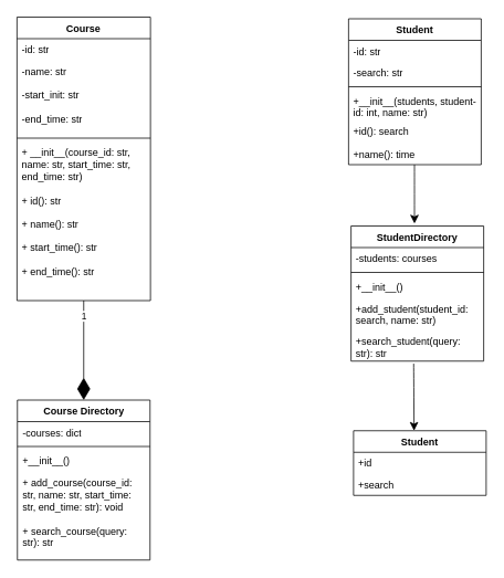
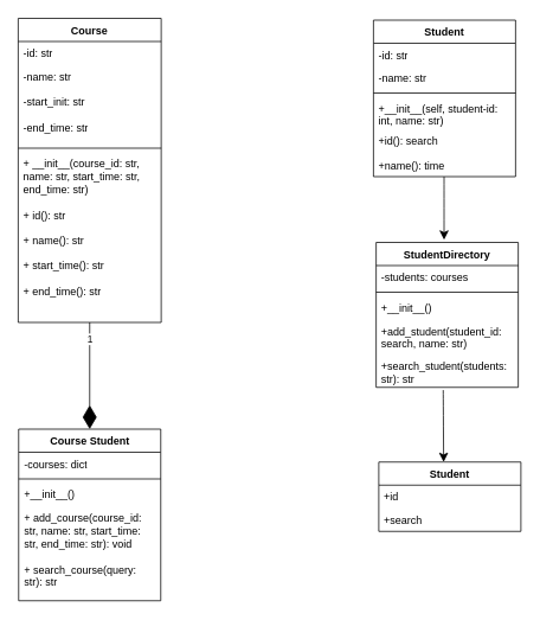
  <mxCell id="0" />
  <mxCell id="1" parent="0" />
  <mxCell id="2" value="Student" style="swimlane;fontStyle=1;align=center;verticalAlign=top;childLayout=stackLayout;horizontal=1;startSize=26;horizontalStack=0;resizeParent=1;resizeParentMax=0;resizeLast=0;collapsible=1;marginBottom=0;whiteSpace=wrap;html=1;" parent="1" vertex="1"><mxGeometry x="420" y="22" width="160" height="176" as="geometry" /></mxCell>
  <mxCell id="3" value="-id: str&lt;div&gt;&lt;br&gt;&lt;/div&gt;" style="text;strokeColor=none;fillColor=none;align=left;verticalAlign=top;spacingLeft=4;spacingRight=4;overflow=hidden;rotatable=0;points=[[0,0.5],[1,0.5]];portConstraint=eastwest;whiteSpace=wrap;html=1;" parent="2" vertex="1"><mxGeometry y="26" width="160" height="26" as="geometry" /></mxCell>
- <mxCell id="4" value="-search: str" style="text;strokeColor=none;fillColor=none;align=left;verticalAlign=top;spacingLeft=4;spacingRight=4;overflow=hidden;rotatable=0;points=[[0,0.5],[1,0.5]];portConstraint=eastwest;whiteSpace=wrap;html=1;" parent="2" vertex="1"><mxGeometry y="52" width="160" height="26" as="geometry" /></mxCell>
+ <mxCell id="4" value="-name: str" style="text;strokeColor=none;fillColor=none;align=left;verticalAlign=top;spacingLeft=4;spacingRight=4;overflow=hidden;rotatable=0;points=[[0,0.5],[1,0.5]];portConstraint=eastwest;whiteSpace=wrap;html=1;" parent="2" vertex="1"><mxGeometry y="52" width="160" height="26" as="geometry" /></mxCell>
  <mxCell id="5" value="" style="line;strokeWidth=1;fillColor=none;align=left;verticalAlign=middle;spacingTop=-1;spacingLeft=3;spacingRight=3;rotatable=0;labelPosition=right;points=[];portConstraint=eastwest;strokeColor=inherit;" parent="2" vertex="1"><mxGeometry y="78" width="160" height="8" as="geometry" /></mxCell>
- <mxCell id="6" value="+__init__(students, student-id: int, name: str)" style="text;strokeColor=none;fillColor=none;align=left;verticalAlign=top;spacingLeft=4;spacingRight=4;overflow=hidden;rotatable=0;points=[[0,0.5],[1,0.5]];portConstraint=eastwest;whiteSpace=wrap;html=1;" parent="2" vertex="1"><mxGeometry y="86" width="160" height="37" as="geometry" /></mxCell>
+ <mxCell id="6" value="+__init__(self, student-id: int, name: str)" style="text;strokeColor=none;fillColor=none;align=left;verticalAlign=top;spacingLeft=4;spacingRight=4;overflow=hidden;rotatable=0;points=[[0,0.5],[1,0.5]];portConstraint=eastwest;whiteSpace=wrap;html=1;" parent="2" vertex="1"><mxGeometry y="86" width="160" height="37" as="geometry" /></mxCell>
  <mxCell id="7" value="+id(): search" style="text;strokeColor=none;fillColor=none;align=left;verticalAlign=top;spacingLeft=4;spacingRight=4;overflow=hidden;rotatable=0;points=[[0,0.5],[1,0.5]];portConstraint=eastwest;whiteSpace=wrap;html=1;" parent="2" vertex="1"><mxGeometry y="123" width="160" height="27" as="geometry" /></mxCell>
  <mxCell id="8" value="+name(): time" style="text;strokeColor=none;fillColor=none;align=left;verticalAlign=top;spacingLeft=4;spacingRight=4;overflow=hidden;rotatable=0;points=[[0,0.5],[1,0.5]];portConstraint=eastwest;whiteSpace=wrap;html=1;" parent="2" vertex="1"><mxGeometry y="150" width="160" height="26" as="geometry" /></mxCell>
  <mxCell id="9" style="edgeStyle=none;curved=1;rounded=0;orthogonalLoop=1;jettySize=auto;html=1;fontSize=12;startSize=8;endSize=8;" parent="1" edge="1"><mxGeometry relative="1" as="geometry"><mxPoint x="499.5" y="269" as="targetPoint" /><mxPoint x="499.5" y="198" as="sourcePoint" /></mxGeometry></mxCell>
  <mxCell id="10" value="StudentDirectory" style="swimlane;fontStyle=1;align=center;verticalAlign=top;childLayout=stackLayout;horizontal=1;startSize=26;horizontalStack=0;resizeParent=1;resizeParentMax=0;resizeLast=0;collapsible=1;marginBottom=0;whiteSpace=wrap;html=1;" parent="1" vertex="1"><mxGeometry x="423" y="272" width="160" height="163" as="geometry" /></mxCell>
  <mxCell id="11" value="&lt;div&gt;-students: courses&lt;/div&gt;" style="text;strokeColor=none;fillColor=none;align=left;verticalAlign=top;spacingLeft=4;spacingRight=4;overflow=hidden;rotatable=0;points=[[0,0.5],[1,0.5]];portConstraint=eastwest;whiteSpace=wrap;html=1;" parent="10" vertex="1"><mxGeometry y="26" width="160" height="26" as="geometry" /></mxCell>
  <mxCell id="12" value="" style="line;strokeWidth=1;fillColor=none;align=left;verticalAlign=middle;spacingTop=-1;spacingLeft=3;spacingRight=3;rotatable=0;labelPosition=right;points=[];portConstraint=eastwest;strokeColor=inherit;" parent="10" vertex="1"><mxGeometry y="52" width="160" height="8" as="geometry" /></mxCell>
  <mxCell id="13" value="+__init__()" style="text;strokeColor=none;fillColor=none;align=left;verticalAlign=top;spacingLeft=4;spacingRight=4;overflow=hidden;rotatable=0;points=[[0,0.5],[1,0.5]];portConstraint=eastwest;whiteSpace=wrap;html=1;" parent="10" vertex="1"><mxGeometry y="60" width="160" height="27" as="geometry" /></mxCell>
  <mxCell id="14" value="+add_student(student_id: search, name: str)" style="text;strokeColor=none;fillColor=none;align=left;verticalAlign=top;spacingLeft=4;spacingRight=4;overflow=hidden;rotatable=0;points=[[0,0.5],[1,0.5]];portConstraint=eastwest;whiteSpace=wrap;html=1;" parent="10" vertex="1"><mxGeometry y="87" width="160" height="39" as="geometry" /></mxCell>
- <mxCell id="15" value="+search_student(query: str): str" style="text;strokeColor=none;fillColor=none;align=left;verticalAlign=top;spacingLeft=4;spacingRight=4;overflow=hidden;rotatable=0;points=[[0,0.5],[1,0.5]];portConstraint=eastwest;whiteSpace=wrap;html=1;" parent="10" vertex="1"><mxGeometry y="126" width="160" height="37" as="geometry" /></mxCell>
+ <mxCell id="15" value="+search_student(students: str): str" style="text;strokeColor=none;fillColor=none;align=left;verticalAlign=top;spacingLeft=4;spacingRight=4;overflow=hidden;rotatable=0;points=[[0,0.5],[1,0.5]];portConstraint=eastwest;whiteSpace=wrap;html=1;" parent="10" vertex="1"><mxGeometry y="126" width="160" height="37" as="geometry" /></mxCell>
  <mxCell id="16" style="edgeStyle=none;curved=1;rounded=0;orthogonalLoop=1;jettySize=auto;html=1;fontSize=12;startSize=8;endSize=8;" parent="1" edge="1"><mxGeometry relative="1" as="geometry"><mxPoint x="499" y="519" as="targetPoint" /><mxPoint x="498.546" y="438" as="sourcePoint" /></mxGeometry></mxCell>
  <mxCell id="17" value="Student" style="swimlane;fontStyle=1;align=center;verticalAlign=top;childLayout=stackLayout;horizontal=1;startSize=26;horizontalStack=0;resizeParent=1;resizeParentMax=0;resizeLast=0;collapsible=1;marginBottom=0;whiteSpace=wrap;html=1;" parent="1" vertex="1"><mxGeometry x="426" y="519" width="160" height="78" as="geometry" /></mxCell>
  <mxCell id="18" value="+id&lt;div&gt;&lt;br&gt;&lt;/div&gt;" style="text;strokeColor=none;fillColor=none;align=left;verticalAlign=top;spacingLeft=4;spacingRight=4;overflow=hidden;rotatable=0;points=[[0,0.5],[1,0.5]];portConstraint=eastwest;whiteSpace=wrap;html=1;" parent="17" vertex="1"><mxGeometry y="26" width="160" height="26" as="geometry" /></mxCell>
  <mxCell id="19" value="&lt;div&gt;+search&lt;/div&gt;" style="text;strokeColor=none;fillColor=none;align=left;verticalAlign=top;spacingLeft=4;spacingRight=4;overflow=hidden;rotatable=0;points=[[0,0.5],[1,0.5]];portConstraint=eastwest;whiteSpace=wrap;html=1;" parent="17" vertex="1"><mxGeometry y="52" width="160" height="26" as="geometry" /></mxCell>
  <mxCell id="20" value="Course" style="swimlane;fontStyle=1;align=center;verticalAlign=top;childLayout=stackLayout;horizontal=1;startSize=26;horizontalStack=0;resizeParent=1;resizeParentMax=0;resizeLast=0;collapsible=1;marginBottom=0;whiteSpace=wrap;html=1;" vertex="1" parent="1"><mxGeometry x="20" y="20" width="161" height="342" as="geometry" /></mxCell>
  <mxCell id="21" value="-id: str&lt;div&gt;&lt;br&gt;&lt;/div&gt;" style="text;strokeColor=none;fillColor=none;align=left;verticalAlign=top;spacingLeft=4;spacingRight=4;overflow=hidden;rotatable=0;points=[[0,0.5],[1,0.5]];portConstraint=eastwest;whiteSpace=wrap;html=1;" vertex="1" parent="20"><mxGeometry y="26" width="161" height="26" as="geometry" /></mxCell>
  <mxCell id="22" value="-name: str&lt;div&gt;&lt;br&gt;&lt;/div&gt;&lt;div&gt;-start_init: str&lt;/div&gt;&lt;div&gt;&lt;br&gt;&lt;/div&gt;&lt;div&gt;-end_time: str&lt;/div&gt;" style="text;strokeColor=none;fillColor=none;align=left;verticalAlign=top;spacingLeft=4;spacingRight=4;overflow=hidden;rotatable=0;points=[[0,0.5],[1,0.5]];portConstraint=eastwest;whiteSpace=wrap;html=1;" vertex="1" parent="20"><mxGeometry y="52" width="161" height="90" as="geometry" /></mxCell>
  <mxCell id="23" value="" style="line;strokeWidth=1;fillColor=none;align=left;verticalAlign=middle;spacingTop=-1;spacingLeft=3;spacingRight=3;rotatable=0;labelPosition=right;points=[];portConstraint=eastwest;strokeColor=inherit;" vertex="1" parent="20"><mxGeometry y="142" width="161" height="8" as="geometry" /></mxCell>
  <mxCell id="24" value="&lt;div&gt;+ __init__(course_id: str, name: str, start_time: str, end_time: str)&lt;/div&gt;&lt;div&gt;&lt;br&gt;&lt;/div&gt;&lt;div&gt;+ id(): str&lt;/div&gt;&lt;div&gt;&lt;span style=&quot;background-color: initial;&quot;&gt;&lt;br&gt;&lt;/span&gt;&lt;/div&gt;&lt;div&gt;&lt;span style=&quot;background-color: initial;&quot;&gt;+ name(): str&lt;/span&gt;&lt;/div&gt;&lt;div&gt;&lt;span style=&quot;background-color: initial;&quot;&gt;&lt;br&gt;&lt;/span&gt;&lt;/div&gt;&lt;div&gt;+ start_time(): str&lt;/div&gt;&lt;div&gt;&lt;br&gt;&lt;/div&gt;&lt;div&gt;+ end_time(): str&lt;/div&gt;" style="text;strokeColor=none;fillColor=none;align=left;verticalAlign=top;spacingLeft=4;spacingRight=4;overflow=hidden;rotatable=0;points=[[0,0.5],[1,0.5]];portConstraint=eastwest;whiteSpace=wrap;html=1;" vertex="1" parent="20"><mxGeometry y="150" width="161" height="192" as="geometry" /></mxCell>
- <mxCell id="25" value="Course Directory" style="swimlane;fontStyle=1;align=center;verticalAlign=top;childLayout=stackLayout;horizontal=1;startSize=26;horizontalStack=0;resizeParent=1;resizeParentMax=0;resizeLast=0;collapsible=1;marginBottom=0;whiteSpace=wrap;html=1;" vertex="1" parent="1"><mxGeometry x="20.5" y="482" width="160" height="193" as="geometry" /></mxCell>
+ <mxCell id="25" value="Course Student" style="swimlane;fontStyle=1;align=center;verticalAlign=top;childLayout=stackLayout;horizontal=1;startSize=26;horizontalStack=0;resizeParent=1;resizeParentMax=0;resizeLast=0;collapsible=1;marginBottom=0;whiteSpace=wrap;html=1;" vertex="1" parent="1"><mxGeometry x="20.5" y="482" width="160" height="193" as="geometry" /></mxCell>
  <mxCell id="26" value="&lt;div&gt;-courses: dict&lt;/div&gt;" style="text;strokeColor=none;fillColor=none;align=left;verticalAlign=top;spacingLeft=4;spacingRight=4;overflow=hidden;rotatable=0;points=[[0,0.5],[1,0.5]];portConstraint=eastwest;whiteSpace=wrap;html=1;" vertex="1" parent="25"><mxGeometry y="26" width="160" height="26" as="geometry" /></mxCell>
  <mxCell id="27" value="" style="line;strokeWidth=1;fillColor=none;align=left;verticalAlign=middle;spacingTop=-1;spacingLeft=3;spacingRight=3;rotatable=0;labelPosition=right;points=[];portConstraint=eastwest;strokeColor=inherit;" vertex="1" parent="25"><mxGeometry y="52" width="160" height="8" as="geometry" /></mxCell>
  <mxCell id="28" value="+__init__()" style="text;strokeColor=none;fillColor=none;align=left;verticalAlign=top;spacingLeft=4;spacingRight=4;overflow=hidden;rotatable=0;points=[[0,0.5],[1,0.5]];portConstraint=eastwest;whiteSpace=wrap;html=1;" vertex="1" parent="25"><mxGeometry y="60" width="160" height="27" as="geometry" /></mxCell>
  <mxCell id="29" value="&lt;div&gt;+ add_course(course_id: str, name: str, start_time: str, end_time: str): void&lt;/div&gt;&lt;div&gt;&lt;br&gt;&lt;/div&gt;&lt;div&gt;+ search_course(query: str): str&lt;/div&gt;" style="text;strokeColor=none;fillColor=none;align=left;verticalAlign=top;spacingLeft=4;spacingRight=4;overflow=hidden;rotatable=0;points=[[0,0.5],[1,0.5]];portConstraint=eastwest;whiteSpace=wrap;html=1;" vertex="1" parent="25"><mxGeometry y="87" width="160" height="106" as="geometry" /></mxCell>
  <mxCell id="30" value="1" style="endArrow=diamondThin;endFill=1;endSize=24;html=1;rounded=0;entryX=0.5;entryY=0;entryDx=0;entryDy=0;" edge="1" parent="1" source="24" target="25"><mxGeometry x="-0.683" width="160" relative="1" as="geometry"><mxPoint x="-52" y="404" as="sourcePoint" /><mxPoint x="108" y="404" as="targetPoint" /><mxPoint as="offset" /></mxGeometry></mxCell>
